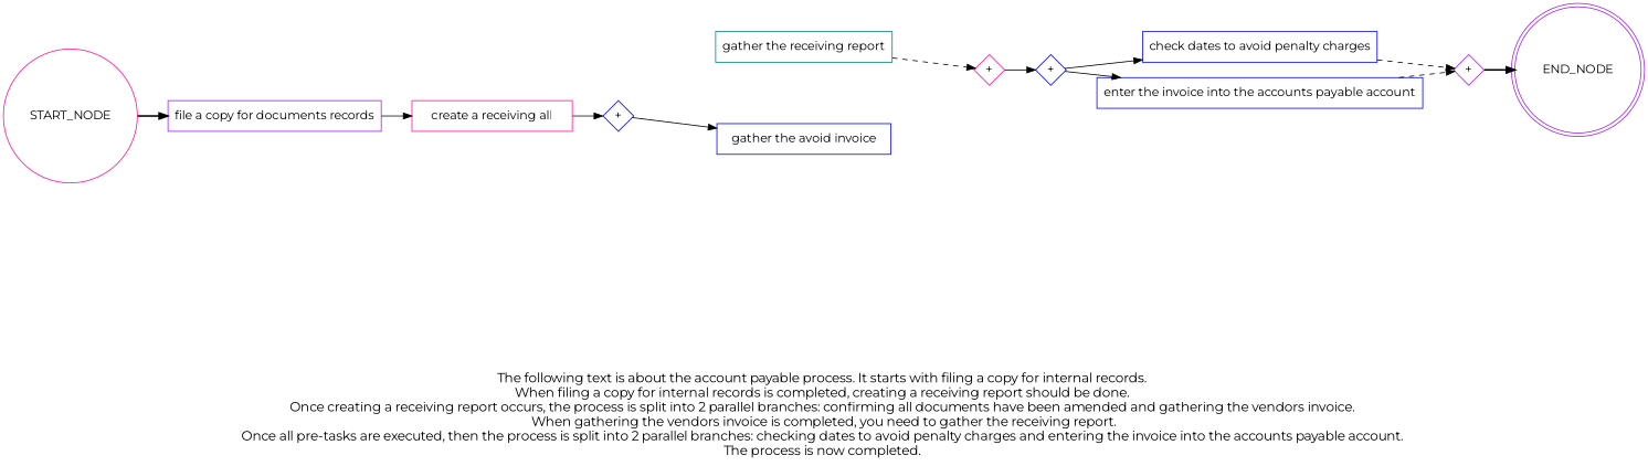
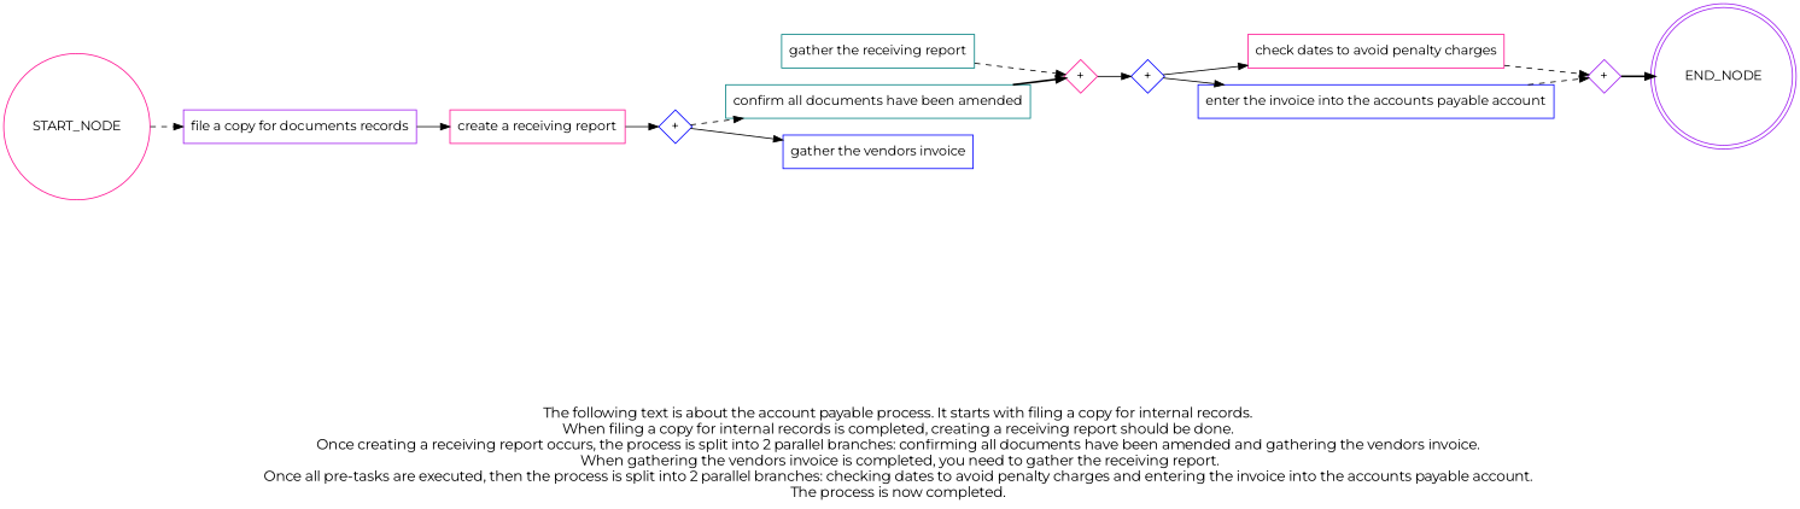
  digraph {
    fontname=Montserrat
    fontsize=15
    label="\n\n\nThe following text is about the account payable process. It starts with filing a copy for internal records. \nWhen filing a copy for internal records is completed, creating a receiving report should be done. \nOnce creating a receiving report occurs, the process is split into 2 parallel branches: confirming all documents have been amended and gathering the vendors invoice. \nWhen gathering the vendors invoice is completed, you need to gather the receiving report.\nOnce all pre-tasks are executed, then the process is split into 2 parallel branches: checking dates to avoid penalty charges and entering the invoice into the accounts payable account. \nThe process is now completed. \n"
    rankdir=LR
    node [color=deeppink fontname=Montserrat shape=box]
    edge [fontname=Montserrat style=solid]
    n1 [color=purple label="file a copy for documents records"]
-   "create a receiving report" [label="create a receiving all"]
+   "create a receiving report"
    n3 [color=blue fixedsize=true label="+" shape=diamond width=0.5]
-   "gather the vendors invoice" [color=blue label="gather the avoid invoice"]
+   "confirm all documents have been amended" [color=teal]
+   "gather the vendors invoice" [color=blue]
    n6 [fixedsize=true label="+" shape=diamond width=0.5]
    "gather the receiving report" [color=teal]
    n8 [color=blue fixedsize=true label="+" shape=diamond width=0.5]
-   "check dates to avoid penalty charges" [color=blue]
+   "check dates to avoid penalty charges"
    "enter the invoice into the accounts payable account" [color=blue]
    n11 [color=purple fixedsize=true label="+" shape=diamond width=0.5]
    END_NODE [color=purple shape=doublecircle width=0.2]
    START_NODE [shape=circle width=0.3]
    subgraph sub_1 {
      n1
      "create a receiving report"
      n3
+     "confirm all documents have been amended"
      "gather the vendors invoice"
      n6
      "gather the receiving report"
      n8
      "check dates to avoid penalty charges"
      "enter the invoice into the accounts payable account"
      n11
    }
    n1 -> "create a receiving report"
    "create a receiving report" -> n3
+   n3 -> "confirm all documents have been amended" [style=dashed]
    n3 -> "gather the vendors invoice"
+   "confirm all documents have been amended" -> n6 [style=bold]
    n6 -> n8
    "gather the receiving report" -> n6 [style=dashed]
    n8 -> "check dates to avoid penalty charges"
    n8 -> "enter the invoice into the accounts payable account"
    "check dates to avoid penalty charges" -> n11 [style=dashed]
    "enter the invoice into the accounts payable account" -> n11 [style=dashed]
    n11 -> END_NODE [style=bold]
-   START_NODE -> n1 [style=bold]
+   START_NODE -> n1 [style=dashed]
  }
